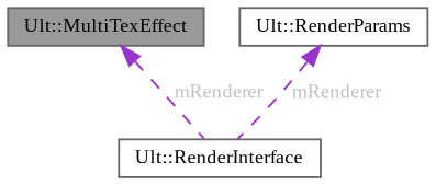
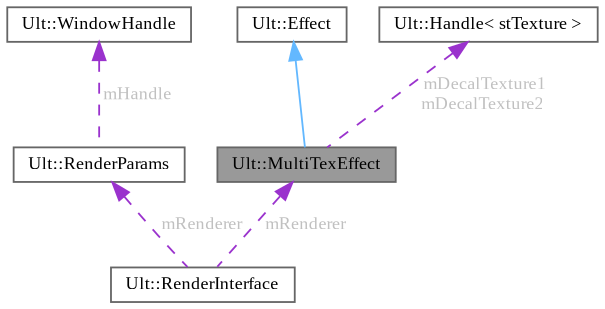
  digraph {
    fontname="Liberation Serif"
    node [color=gray40 fillcolor=white fontname="Liberation Serif" fontsize=10 shape=box style=filled]
    edge [color=darkorchid3 dir=back fontcolor=grey fontname="Liberation Serif" fontsize=10 labelfontname=Helvetica labelfontsize=10 style=dashed]
    n1 [fillcolor=grey60 fontcolor=black height=0.2 label="Ult::MultiTexEffect" width=0.4]
    n2 [height=0.2 label="Ult::RenderInterface" width=0.4]
+   n3 [height=0.2 label="Ult::Effect" width=0.4]
+   n4 [height=0.2 label="Ult::Handle\< stTexture \>" width=0.4]
    n5 [height=0.2 label="Ult::RenderParams" width=0.4]
+   n6 [height=0.2 label="Ult::WindowHandle" width=0.4]
    n1 -> n2 [label=" mRenderer"]
+   n3 -> n1 [color=steelblue1 style=solid fontcolor=""]
+   n4 -> n1 [label=" mDecalTexture1\nmDecalTexture2"]
    n5 -> n2 [label=" mRenderer"]
+   n6 -> n5 [label=" mHandle"]
  }
